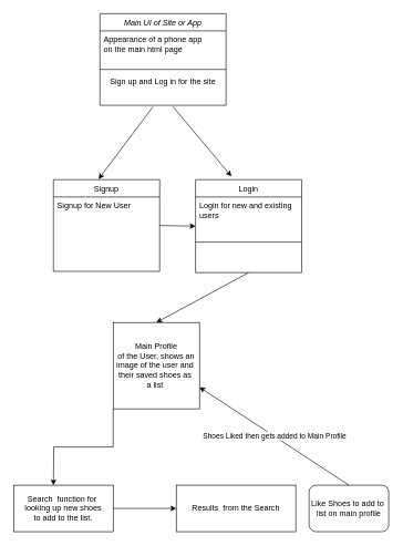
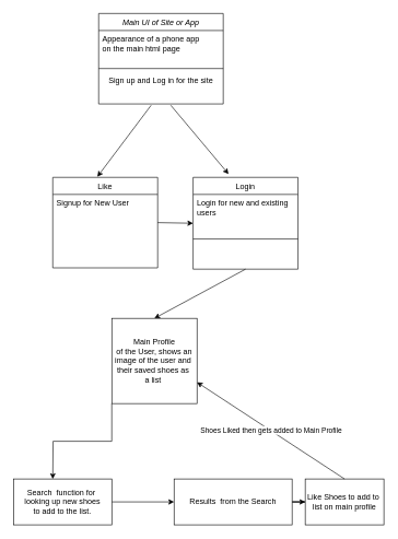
  <mxCell id="0" />
  <mxCell id="1" parent="0" />
  <mxCell id="2" value="Main UI of Site or App" style="swimlane;fontStyle=2;align=center;verticalAlign=top;childLayout=stackLayout;horizontal=1;startSize=26;horizontalStack=0;resizeParent=1;resizeLast=0;collapsible=1;marginBottom=0;rounded=0;shadow=0;strokeWidth=1;" parent="1" vertex="1"><mxGeometry x="150" y="20" width="190" height="138" as="geometry"><mxRectangle x="230" y="140" width="160" height="26" as="alternateBounds" /></mxGeometry></mxCell>
  <mxCell id="3" value="Appearance of a phone app &#10;on the main html page" style="text;align=left;verticalAlign=top;spacingLeft=4;spacingRight=4;overflow=hidden;rotatable=0;points=[[0,0.5],[1,0.5]];portConstraint=eastwest;" parent="2" vertex="1"><mxGeometry y="26" width="190" height="54" as="geometry" /></mxCell>
  <mxCell id="4" value="" style="line;html=1;strokeWidth=1;align=left;verticalAlign=middle;spacingTop=-1;spacingLeft=3;spacingRight=3;rotatable=0;labelPosition=right;points=[];portConstraint=eastwest;" parent="2" vertex="1"><mxGeometry y="80" width="190" height="8" as="geometry" /></mxCell>
  <mxCell id="5" value="Sign up and Log in for the site" style="text;align=center;verticalAlign=top;spacingLeft=4;spacingRight=4;overflow=hidden;rotatable=0;points=[[0,0.5],[1,0.5]];portConstraint=eastwest;" parent="2" vertex="1"><mxGeometry y="88" width="190" height="42" as="geometry" /></mxCell>
- <mxCell id="6" value="Signup" style="swimlane;fontStyle=0;align=center;verticalAlign=top;childLayout=stackLayout;horizontal=1;startSize=26;horizontalStack=0;resizeParent=1;resizeLast=0;collapsible=1;marginBottom=0;rounded=0;shadow=0;strokeWidth=1;" parent="1" vertex="1"><mxGeometry x="80" y="270" width="160" height="138" as="geometry"><mxRectangle x="130" y="380" width="160" height="26" as="alternateBounds" /></mxGeometry></mxCell>
+ <mxCell id="6" value="Like" style="swimlane;fontStyle=0;align=center;verticalAlign=top;childLayout=stackLayout;horizontal=1;startSize=26;horizontalStack=0;resizeParent=1;resizeLast=0;collapsible=1;marginBottom=0;rounded=0;shadow=0;strokeWidth=1;" parent="1" vertex="1"><mxGeometry x="80" y="270" width="160" height="138" as="geometry"><mxRectangle x="130" y="380" width="160" height="26" as="alternateBounds" /></mxGeometry></mxCell>
  <mxCell id="7" value="Signup for New User" style="text;align=left;verticalAlign=top;spacingLeft=4;spacingRight=4;overflow=hidden;rotatable=0;points=[[0,0.5],[1,0.5]];portConstraint=eastwest;" parent="6" vertex="1"><mxGeometry y="26" width="160" height="26" as="geometry" /></mxCell>
  <mxCell id="8" value="Login" style="swimlane;fontStyle=0;align=center;verticalAlign=top;childLayout=stackLayout;horizontal=1;startSize=26;horizontalStack=0;resizeParent=1;resizeLast=0;collapsible=1;marginBottom=0;rounded=0;shadow=0;strokeWidth=1;" parent="1" vertex="1"><mxGeometry x="294" y="270" width="160" height="140" as="geometry"><mxRectangle x="340" y="380" width="170" height="26" as="alternateBounds" /></mxGeometry></mxCell>
  <mxCell id="9" value="Login for new and existing &#10;users" style="text;align=left;verticalAlign=top;spacingLeft=4;spacingRight=4;overflow=hidden;rotatable=0;points=[[0,0.5],[1,0.5]];portConstraint=eastwest;" parent="8" vertex="1"><mxGeometry y="26" width="160" height="64" as="geometry" /></mxCell>
  <mxCell id="10" value="" style="line;html=1;strokeWidth=1;align=left;verticalAlign=middle;spacingTop=-1;spacingLeft=3;spacingRight=3;rotatable=0;labelPosition=right;points=[];portConstraint=eastwest;" parent="8" vertex="1"><mxGeometry y="90" width="160" height="8" as="geometry" /></mxCell>
  <mxCell id="11" value="" style="endArrow=classic;html=1;entryX=0.425;entryY=-0.007;entryDx=0;entryDy=0;entryPerimeter=0;" edge="1" parent="1" target="6"><mxGeometry width="50" height="50" relative="1" as="geometry"><mxPoint x="230" y="160" as="sourcePoint" /><mxPoint x="110" y="180" as="targetPoint" /></mxGeometry></mxCell>
  <mxCell id="12" value="" style="endArrow=classic;html=1;entryX=0.338;entryY=-0.036;entryDx=0;entryDy=0;entryPerimeter=0;" edge="1" parent="1" target="8"><mxGeometry width="50" height="50" relative="1" as="geometry"><mxPoint x="260" y="160" as="sourcePoint" /><mxPoint x="250" y="200" as="targetPoint" /></mxGeometry></mxCell>
  <mxCell id="13" value="" style="endArrow=classic;html=1;exitX=1;exitY=0.5;exitDx=0;exitDy=0;entryX=0;entryY=0.5;entryDx=0;entryDy=0;" edge="1" parent="1" source="6" target="8"><mxGeometry width="50" height="50" relative="1" as="geometry"><mxPoint x="200" y="250" as="sourcePoint" /><mxPoint x="250" y="200" as="targetPoint" /></mxGeometry></mxCell>
  <mxCell id="14" value="" style="endArrow=classic;html=1;exitX=0.5;exitY=1;exitDx=0;exitDy=0;entryX=0.5;entryY=0;entryDx=0;entryDy=0;" edge="1" parent="1" source="8" target="16"><mxGeometry width="50" height="50" relative="1" as="geometry"><mxPoint x="280" y="420" as="sourcePoint" /><mxPoint x="270" y="480" as="targetPoint" /></mxGeometry></mxCell>
  <mxCell id="15" style="edgeStyle=orthogonalEdgeStyle;rounded=0;orthogonalLoop=1;jettySize=auto;html=1;exitX=0;exitY=1;exitDx=0;exitDy=0;" edge="1" parent="1" source="16"><mxGeometry relative="1" as="geometry"><mxPoint x="80" y="730" as="targetPoint" /></mxGeometry></mxCell>
  <mxCell id="16" value="Main Profile&lt;br&gt;of the User, shows an&lt;br&gt;image of the user and&amp;nbsp;&lt;br&gt;their saved shoes as&amp;nbsp;&lt;br&gt;a list&amp;nbsp;" style="whiteSpace=wrap;html=1;aspect=fixed;align=center;" vertex="1" parent="1"><mxGeometry x="170" y="485" width="130" height="130" as="geometry" /></mxCell>
  <mxCell id="17" value="" style="edgeStyle=orthogonalEdgeStyle;rounded=0;orthogonalLoop=1;jettySize=auto;html=1;" edge="1" parent="1" source="18" target="20"><mxGeometry relative="1" as="geometry" /></mxCell>
  <mxCell id="18" value="Search &amp;nbsp;function for&amp;nbsp;&lt;br&gt;looking up new shoes&lt;br&gt;to add to the list." style="rounded=0;whiteSpace=wrap;html=1;align=center;" vertex="1" parent="1"><mxGeometry x="20" y="730" width="150" height="70" as="geometry" /></mxCell>
+ <mxCell id="19" value="" style="edgeStyle=orthogonalEdgeStyle;rounded=0;orthogonalLoop=1;jettySize=auto;html=1;" edge="1" parent="1" source="20" target="21"><mxGeometry relative="1" as="geometry" /></mxCell>
  <mxCell id="20" value="Results &amp;nbsp;from the Search" style="whiteSpace=wrap;html=1;rounded=0;" vertex="1" parent="1"><mxGeometry x="265" y="730" width="180" height="70" as="geometry" /></mxCell>
- <mxCell id="21" value="Like Shoes to add to&amp;nbsp;&lt;br&gt;list on main profile" style="whiteSpace=wrap;html=1;rounded=1;" vertex="1" parent="1"><mxGeometry x="465" y="730" width="120" height="70" as="geometry" /></mxCell>
+ <mxCell id="21" value="Like Shoes to add to&amp;nbsp;&lt;br&gt;list on main profile" style="whiteSpace=wrap;html=1;rounded=0;" vertex="1" parent="1"><mxGeometry x="465" y="730" width="120" height="70" as="geometry" /></mxCell>
  <mxCell id="22" value="" style="endArrow=classic;html=1;exitX=0.5;exitY=0;exitDx=0;exitDy=0;entryX=1;entryY=0.75;entryDx=0;entryDy=0;" edge="1" parent="1" source="21" target="16"><mxGeometry relative="1" as="geometry"><mxPoint x="260" y="630" as="sourcePoint" /><mxPoint x="360" y="630" as="targetPoint" /></mxGeometry></mxCell>
  <mxCell id="23" value="Shoes Liked then gets added to Main Profile" style="edgeLabel;resizable=0;html=1;align=center;verticalAlign=middle;" connectable="0" vertex="1" parent="22"><mxGeometry relative="1" as="geometry" /></mxCell>
